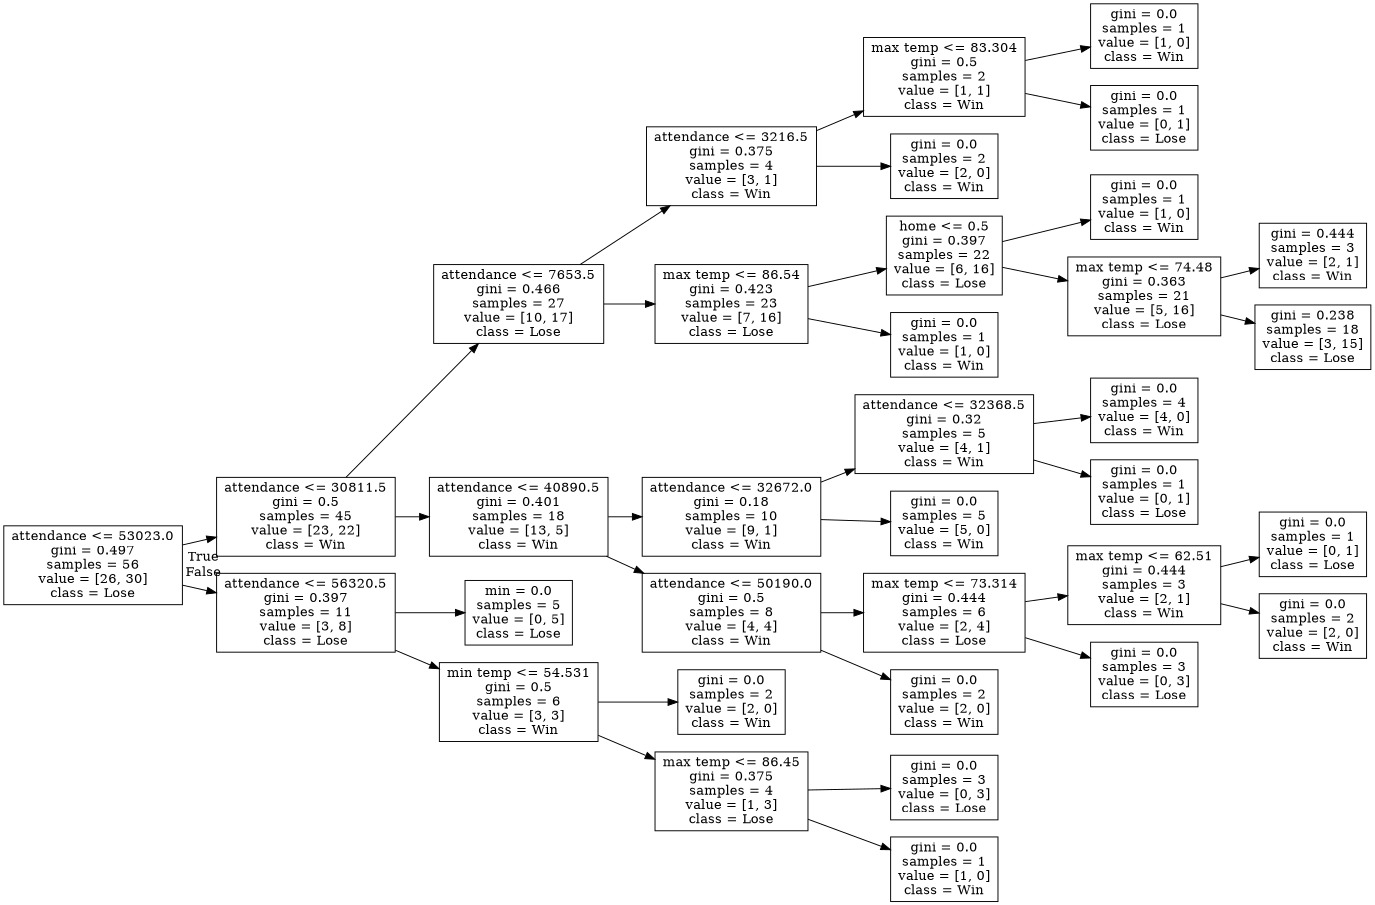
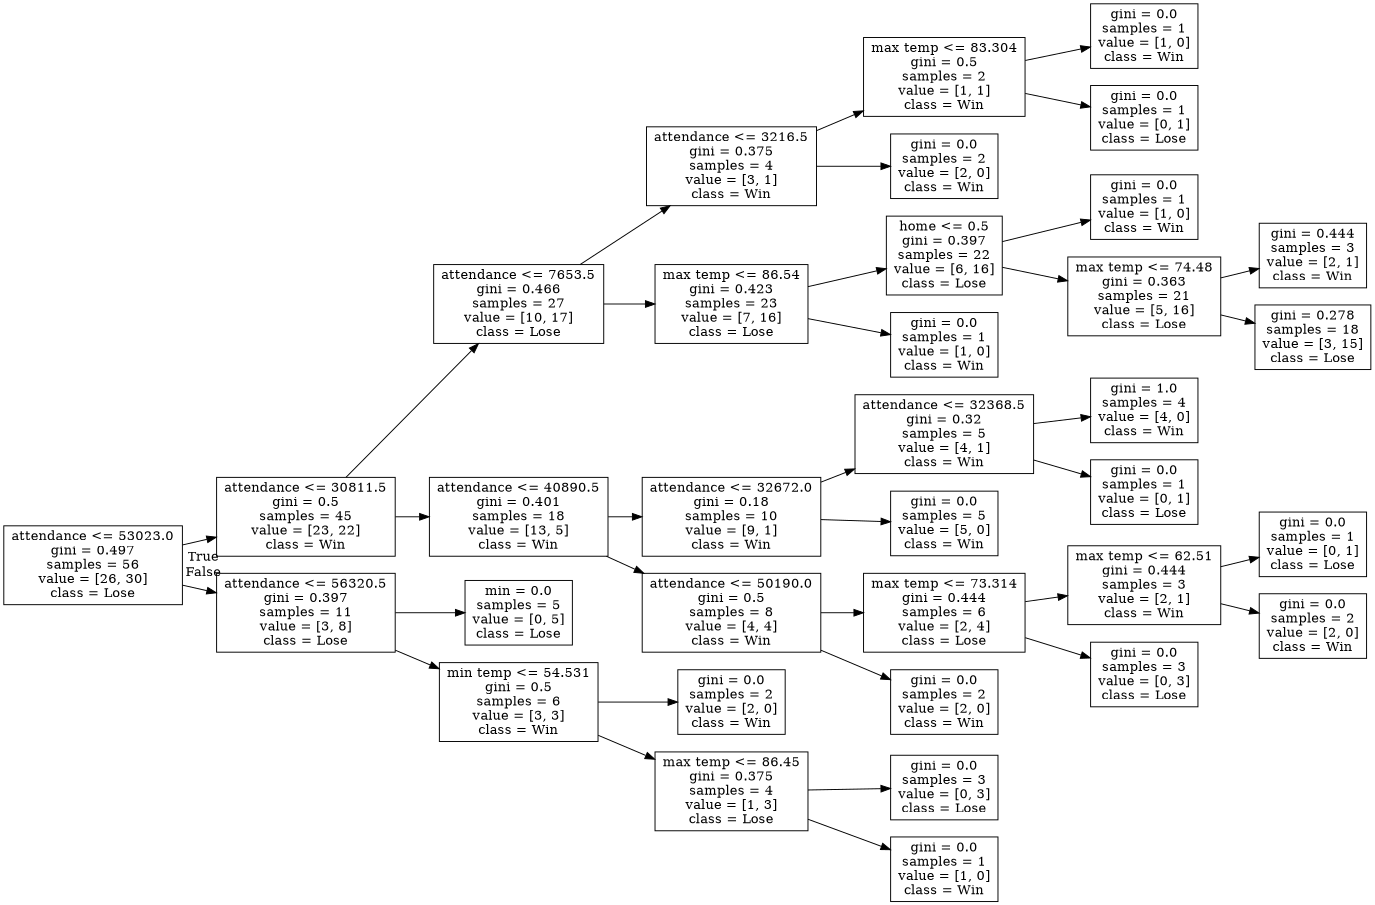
  digraph {
    rankdir=LR
    node [shape=box]
    n1 [label="attendance <= 53023.0\ngini = 0.497\nsamples = 56\nvalue = [26, 30]\nclass = Lose"]
    n2 [label="attendance <= 30811.5\ngini = 0.5\nsamples = 45\nvalue = [23, 22]\nclass = Win"]
    n3 [label="attendance <= 56320.5\ngini = 0.397\nsamples = 11\nvalue = [3, 8]\nclass = Lose"]
    n4 [label="attendance <= 7653.5\ngini = 0.466\nsamples = 27\nvalue = [10, 17]\nclass = Lose"]
    n5 [label="attendance <= 40890.5\ngini = 0.401\nsamples = 18\nvalue = [13, 5]\nclass = Win"]
    n6 [label="min = 0.0\nsamples = 5\nvalue = [0, 5]\nclass = Lose"]
    n7 [label="min temp <= 54.531\ngini = 0.5\nsamples = 6\nvalue = [3, 3]\nclass = Win"]
    n8 [label="attendance <= 3216.5\ngini = 0.375\nsamples = 4\nvalue = [3, 1]\nclass = Win"]
    n9 [label="max temp <= 86.54\ngini = 0.423\nsamples = 23\nvalue = [7, 16]\nclass = Lose"]
    n10 [label="attendance <= 32672.0\ngini = 0.18\nsamples = 10\nvalue = [9, 1]\nclass = Win"]
    n11 [label="attendance <= 50190.0\ngini = 0.5\nsamples = 8\nvalue = [4, 4]\nclass = Win"]
    n12 [label="max temp <= 83.304\ngini = 0.5\nsamples = 2\nvalue = [1, 1]\nclass = Win"]
    n13 [label="gini = 0.0\nsamples = 2\nvalue = [2, 0]\nclass = Win"]
    n14 [label="home <= 0.5\ngini = 0.397\nsamples = 22\nvalue = [6, 16]\nclass = Lose"]
    n15 [label="gini = 0.0\nsamples = 1\nvalue = [1, 0]\nclass = Win"]
    n16 [label="gini = 0.0\nsamples = 1\nvalue = [1, 0]\nclass = Win"]
    n17 [label="gini = 0.0\nsamples = 1\nvalue = [0, 1]\nclass = Lose"]
    n18 [label="gini = 0.0\nsamples = 1\nvalue = [1, 0]\nclass = Win"]
    n19 [label="max temp <= 74.48\ngini = 0.363\nsamples = 21\nvalue = [5, 16]\nclass = Lose"]
    n20 [label="gini = 0.444\nsamples = 3\nvalue = [2, 1]\nclass = Win"]
-   n21 [label="gini = 0.238\nsamples = 18\nvalue = [3, 15]\nclass = Lose"]
+   n21 [label="gini = 0.278\nsamples = 18\nvalue = [3, 15]\nclass = Lose"]
    n22 [label="attendance <= 32368.5\ngini = 0.32\nsamples = 5\nvalue = [4, 1]\nclass = Win"]
    n23 [label="gini = 0.0\nsamples = 5\nvalue = [5, 0]\nclass = Win"]
    n24 [label="max temp <= 73.314\ngini = 0.444\nsamples = 6\nvalue = [2, 4]\nclass = Lose"]
    n25 [label="gini = 0.0\nsamples = 2\nvalue = [2, 0]\nclass = Win"]
-   n26 [label="gini = 0.0\nsamples = 4\nvalue = [4, 0]\nclass = Win"]
+   n26 [label="gini = 1.0\nsamples = 4\nvalue = [4, 0]\nclass = Win"]
    n27 [label="gini = 0.0\nsamples = 1\nvalue = [0, 1]\nclass = Lose"]
    n28 [label="max temp <= 62.51\ngini = 0.444\nsamples = 3\nvalue = [2, 1]\nclass = Win"]
    n29 [label="gini = 0.0\nsamples = 3\nvalue = [0, 3]\nclass = Lose"]
    n30 [label="gini = 0.0\nsamples = 1\nvalue = [0, 1]\nclass = Lose"]
    n31 [label="gini = 0.0\nsamples = 2\nvalue = [2, 0]\nclass = Win"]
    n32 [label="gini = 0.0\nsamples = 2\nvalue = [2, 0]\nclass = Win"]
    n33 [label="max temp <= 86.45\ngini = 0.375\nsamples = 4\nvalue = [1, 3]\nclass = Lose"]
    n34 [label="gini = 0.0\nsamples = 3\nvalue = [0, 3]\nclass = Lose"]
    n35 [label="gini = 0.0\nsamples = 1\nvalue = [1, 0]\nclass = Win"]
    n1 -> n2 [headlabel=True labelangle=45 labeldistance=2.5]
    n1 -> n3 [headlabel=False labelangle=-45 labeldistance=2.5]
    n2 -> n4
    n2 -> n5
    n3 -> n6
    n3 -> n7
    n4 -> n8
    n4 -> n9
    n5 -> n10
    n5 -> n11
    n7 -> n32
    n7 -> n33
    n8 -> n12
    n8 -> n13
    n9 -> n14
    n9 -> n15
    n10 -> n22
    n10 -> n23
    n11 -> n24
    n11 -> n25
    n12 -> n16
    n12 -> n17
    n14 -> n18
    n14 -> n19
    n19 -> n20
    n19 -> n21
    n22 -> n26
    n22 -> n27
    n24 -> n28
    n24 -> n29
    n28 -> n30
    n28 -> n31
    n33 -> n34
    n33 -> n35
  }
